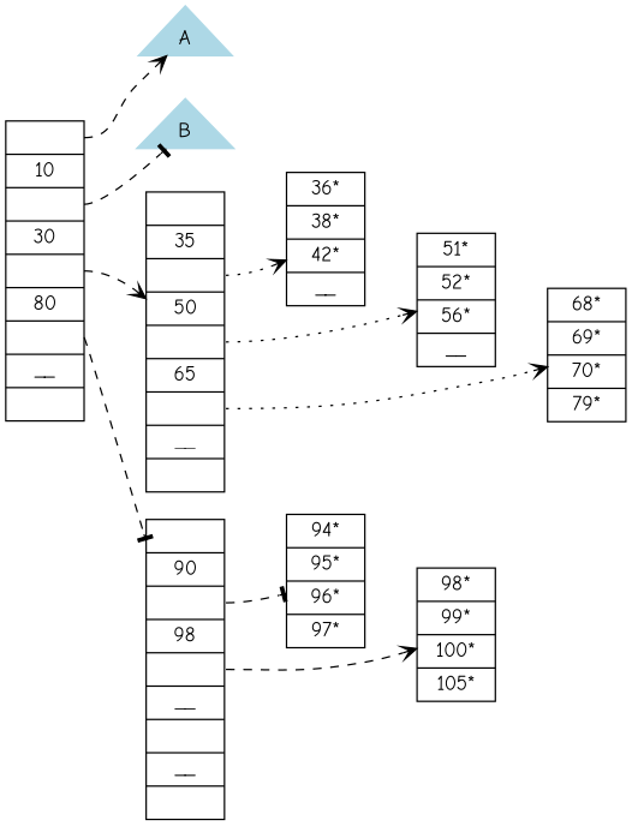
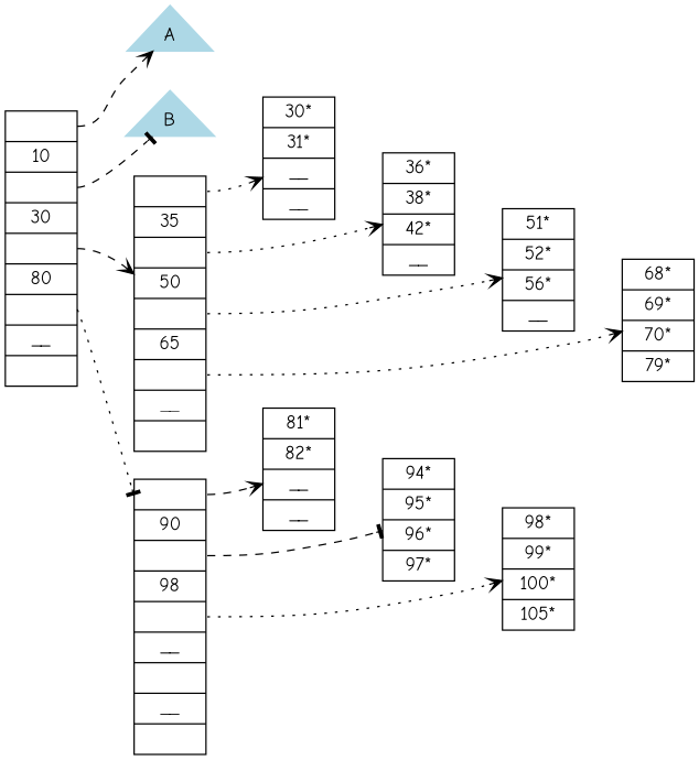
  digraph {
    fontname="Comic Neue"
    rankdir=LR
    node [fontname="Comic Neue" shape=record]
    edge [arrowhead=vee fontname="Comic Neue" style=dotted]
    n1 [color=lightblue label=A shape=triangle style=filled]
    n2 [color=lightblue label=B shape=triangle style=filled]
    n3 [label="<f0>|<f1> 10 |<f2>|<f3> 30 |<f4>|<f5> 80 |<f6>|<f7> __ |<f8>"]
    n4 [label="<f0>|<f1> 35 |<f2>|<f3> 50 |<f4>|<f5> 65 |<f6>|<f7> __ |<f8>"]
    n5 [label="<f0>|<f1> 90 |<f2>|<f3> 98 |<f4>|<f5> __ |<f6>|<f7> __ |<f8>"]
+   n6 [label="<f0> 30* |<f1> 31* |<f2> __  |<f4> __  "]
    n7 [label="<f0> 36* |<f1> 38* |<f2> 42* |<f4> __  "]
    n8 [label="<f0> 51* |<f1> 52* |<f2> 56* |<f4> __  "]
    n9 [label="<f0> 68* |<f1> 69* |<f2> 70* |<f4> 79* "]
+   n10 [label="<f0> 81* |<f1> 82* |<f2> __  |<f4> __  "]
    n11 [label="<f0> 94* |<f1> 95* |<f2> 96* |<f4> 97* "]
    n12 [label="<f0> 98* |<f1> 99* |<f2> 100*|<f4> 105*"]
    n3 -> n1 [style=dashed tailport=f0]
    n3 -> n2 [arrowhead=tee style=dashed tailport=f2]
    n3 -> n4 [style=dashed tailport=f4]
-   n3 -> n5 [arrowhead=tee style=dashed tailport=f6]
+   n3 -> n5 [arrowhead=tee tailport=f6]
+   n4 -> n6 [tailport=f0]
    n4 -> n7 [tailport=f2]
    n4 -> n8 [tailport=f4]
    n4 -> n9 [tailport=f6]
+   n5 -> n10 [style=dashed tailport=f0]
    n5 -> n11 [arrowhead=tee style=dashed tailport=f2]
-   n5 -> n12 [style=dashed tailport=f4]
+   n5 -> n12 [tailport=f4]
+   n6 -> n7 [style=invis arrowhead=""]
    n7 -> n8 [style=invis arrowhead=""]
    n8 -> n9 [style=invis arrowhead=""]
+   n10 -> n11 [style=invis arrowhead=""]
    n11 -> n12 [style=invis arrowhead=""]
  }
